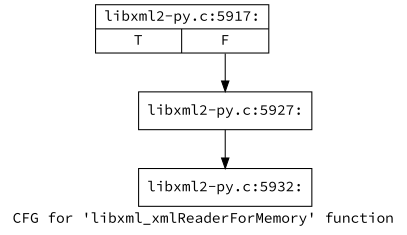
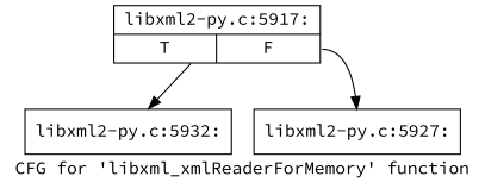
  digraph {
    fontname="Source Code Pro"
    label="CFG for 'libxml_xmlReaderForMemory' function"
    node [fontname="Source Code Pro" shape=record]
    edge [fontname="Source Code Pro"]
    n1 [label="{libxml2-py.c:5917:|{<s0>T|<s1>F}}"]
    n2 [label="{libxml2-py.c:5927:}"]
    n3 [label="{libxml2-py.c:5932:}"]
    n1 -> n2 [tailport=s1]
-   n2 -> n3
+   n1 -> n3
  }
